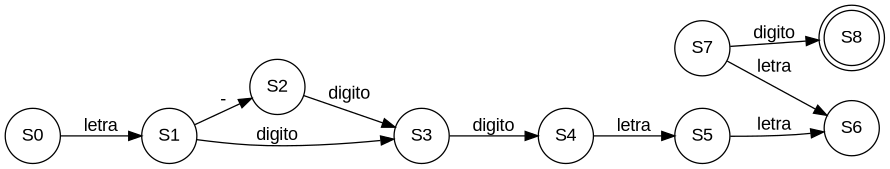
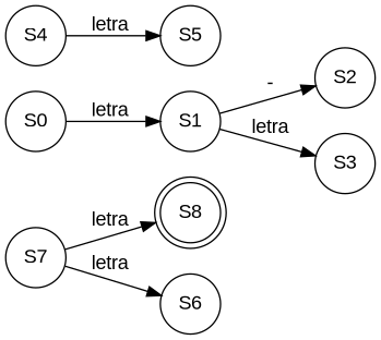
  digraph {
    fontname="Liberation Sans"
    rankdir=LR
    node [fontname="Liberation Sans" shape=circle]
    edge [fontname="Liberation Sans"]
    S8 [shape=doublecircle]
    S0
    S1
    S2
    S3
    S4
    S5
    S6
    S7
    S0 -> S1 [label=letra]
    S1 -> S2 [label="-"]
-   S1 -> S3 [label=digito]
-   S2 -> S3 [label=digito]
-   S3 -> S4 [label=digito]
+   S1 -> S3 [label=letra]
    S4 -> S5 [label=letra]
-   S5 -> S6 [label=letra]
-   S7 -> S8 [label=digito]
+   S7 -> S8 [label=letra]
    S7 -> S6 [label=letra]
  }
